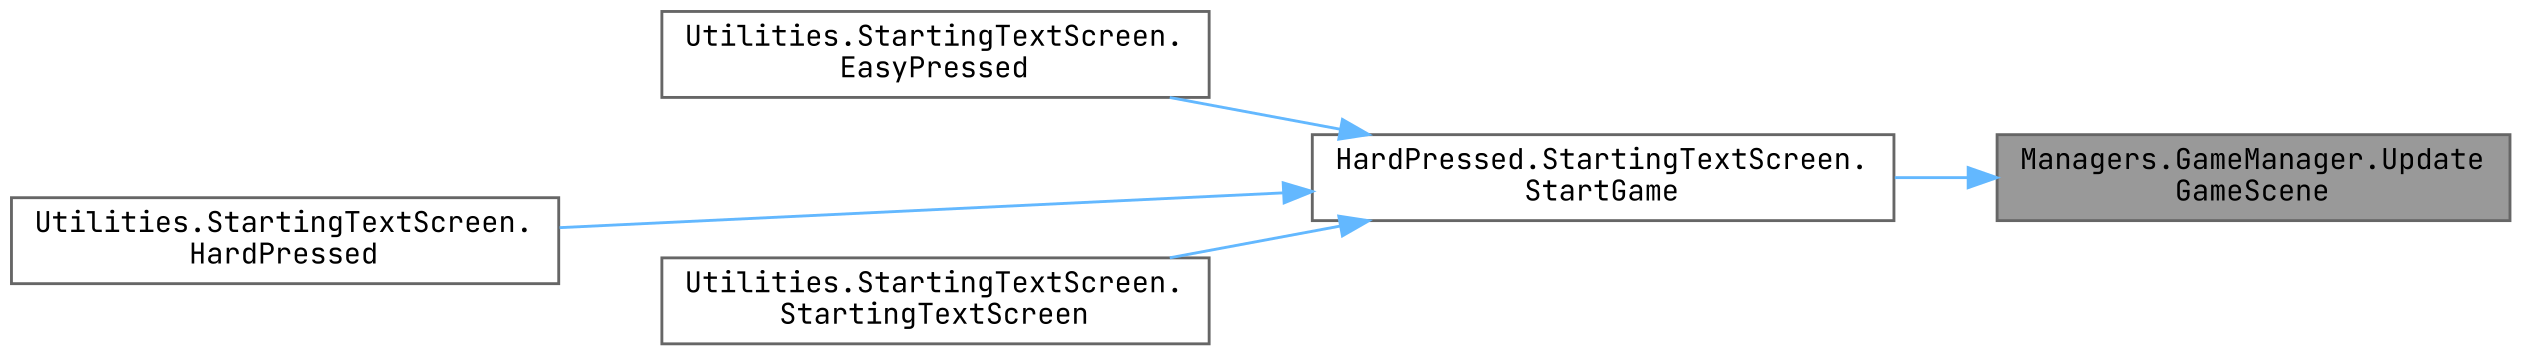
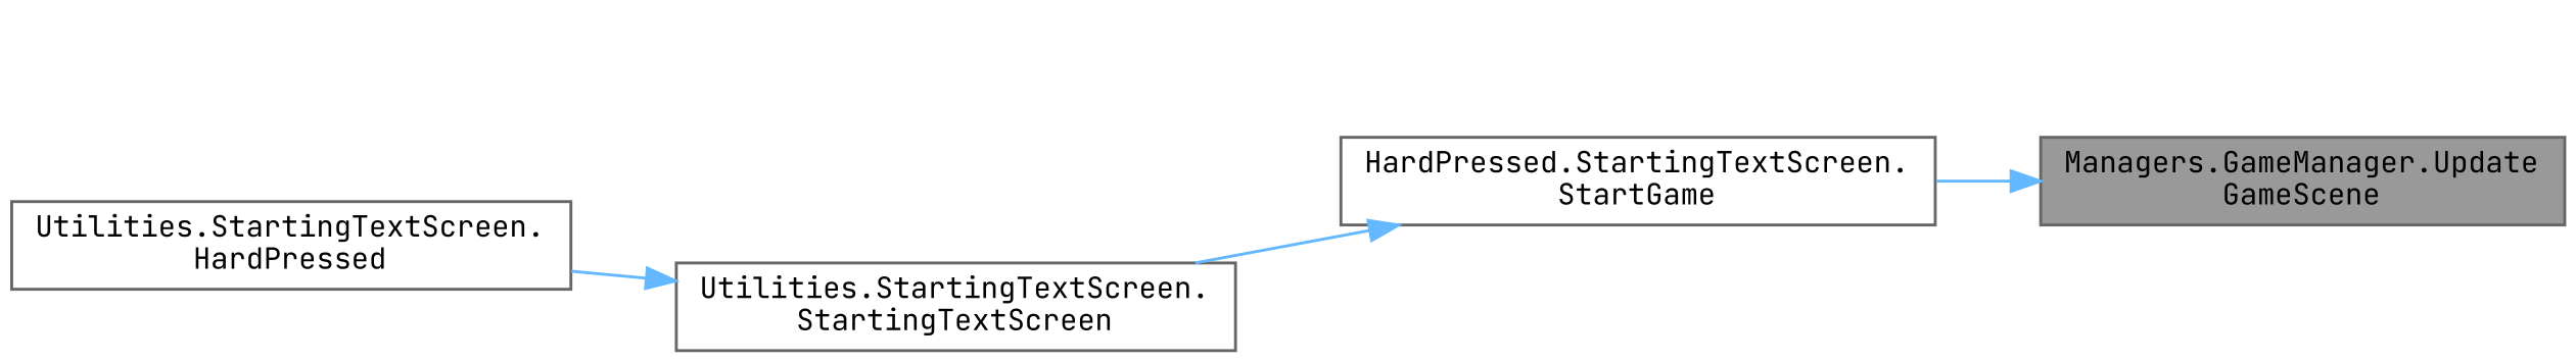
  digraph {
    fontname="JetBrains Mono"
    rankdir=RL
    node [color=grey40 fillcolor=white fontname="JetBrains Mono" fontsize=10 shape=box style=filled]
    edge [color=steelblue1 dir=back fontname="JetBrains Mono" fontsize=10 labelfontname=Helvetica labelfontsize=10 style=solid]
    n1 [color=gray40 fillcolor=grey60 fontcolor=black height=0.2 label="Managers.GameManager.Update\lGameScene" width=0.4]
    n2 [height=0.2 label="HardPressed.StartingTextScreen.\lStartGame" width=0.4]
-   n3 [height=0.2 label="Utilities.StartingTextScreen.\lEasyPressed" width=0.4]
    n4 [height=0.2 label="Utilities.StartingTextScreen.\lHardPressed" width=0.4]
    n5 [height=0.2 label="Utilities.StartingTextScreen.\lStartingTextScreen" width=0.4]
    n1 -> n2
-   n2 -> n3
-   n2 -> n4
+   n5 -> n4
    n2 -> n5
  }
